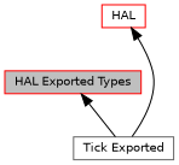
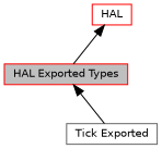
  digraph {
    rankdir=TB
    node [color=red fillcolor=white fontname=Helvetica fontsize=10 shape=box style=filled]
    edge [dir=back fontname=Helvetica fontsize=10 labelfontname=Helvetica labelfontsize=10 shape=plaintext style=solid]
    n1 [fillcolor=grey75 fontcolor=black height=0.2 label="HAL Exported Types" width=0.4]
    n2 [color=gray40 height=0.2 label="Tick Exported" width=0.4]
    n3 [height=0.2 label=HAL width=0.4]
    n1 -> n2
-   n3 -> n2
+   n3 -> n1
  }
